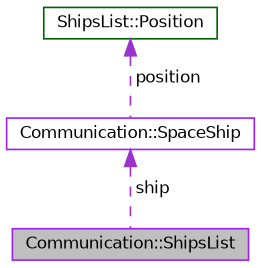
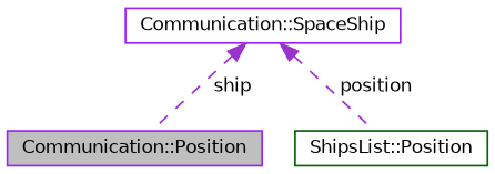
  digraph {
    node [color=purple fillcolor=white fontname=Helvetica fontsize=10 shape=record style=filled]
    edge [color=darkorchid3 dir=back fontname=Helvetica fontsize=10 labelfontname=Helvetica labelfontsize=10 style=dashed]
-   n1 [fillcolor=grey75 fontcolor=black height=0.2 label="Communication::ShipsList" width=0.4]
+   n1 [fillcolor=grey75 fontcolor=black height=0.2 label="Communication::Position" width=0.4]
    n2 [height=0.2 label="Communication::SpaceShip" width=0.4]
    n3 [color=darkgreen height=0.2 label="ShipsList::Position" width=0.4]
    n2 -> n1 [label=" ship"]
-   n3 -> n2 [label=" position"]
+   n2 -> n3 [label=" position"]
  }
